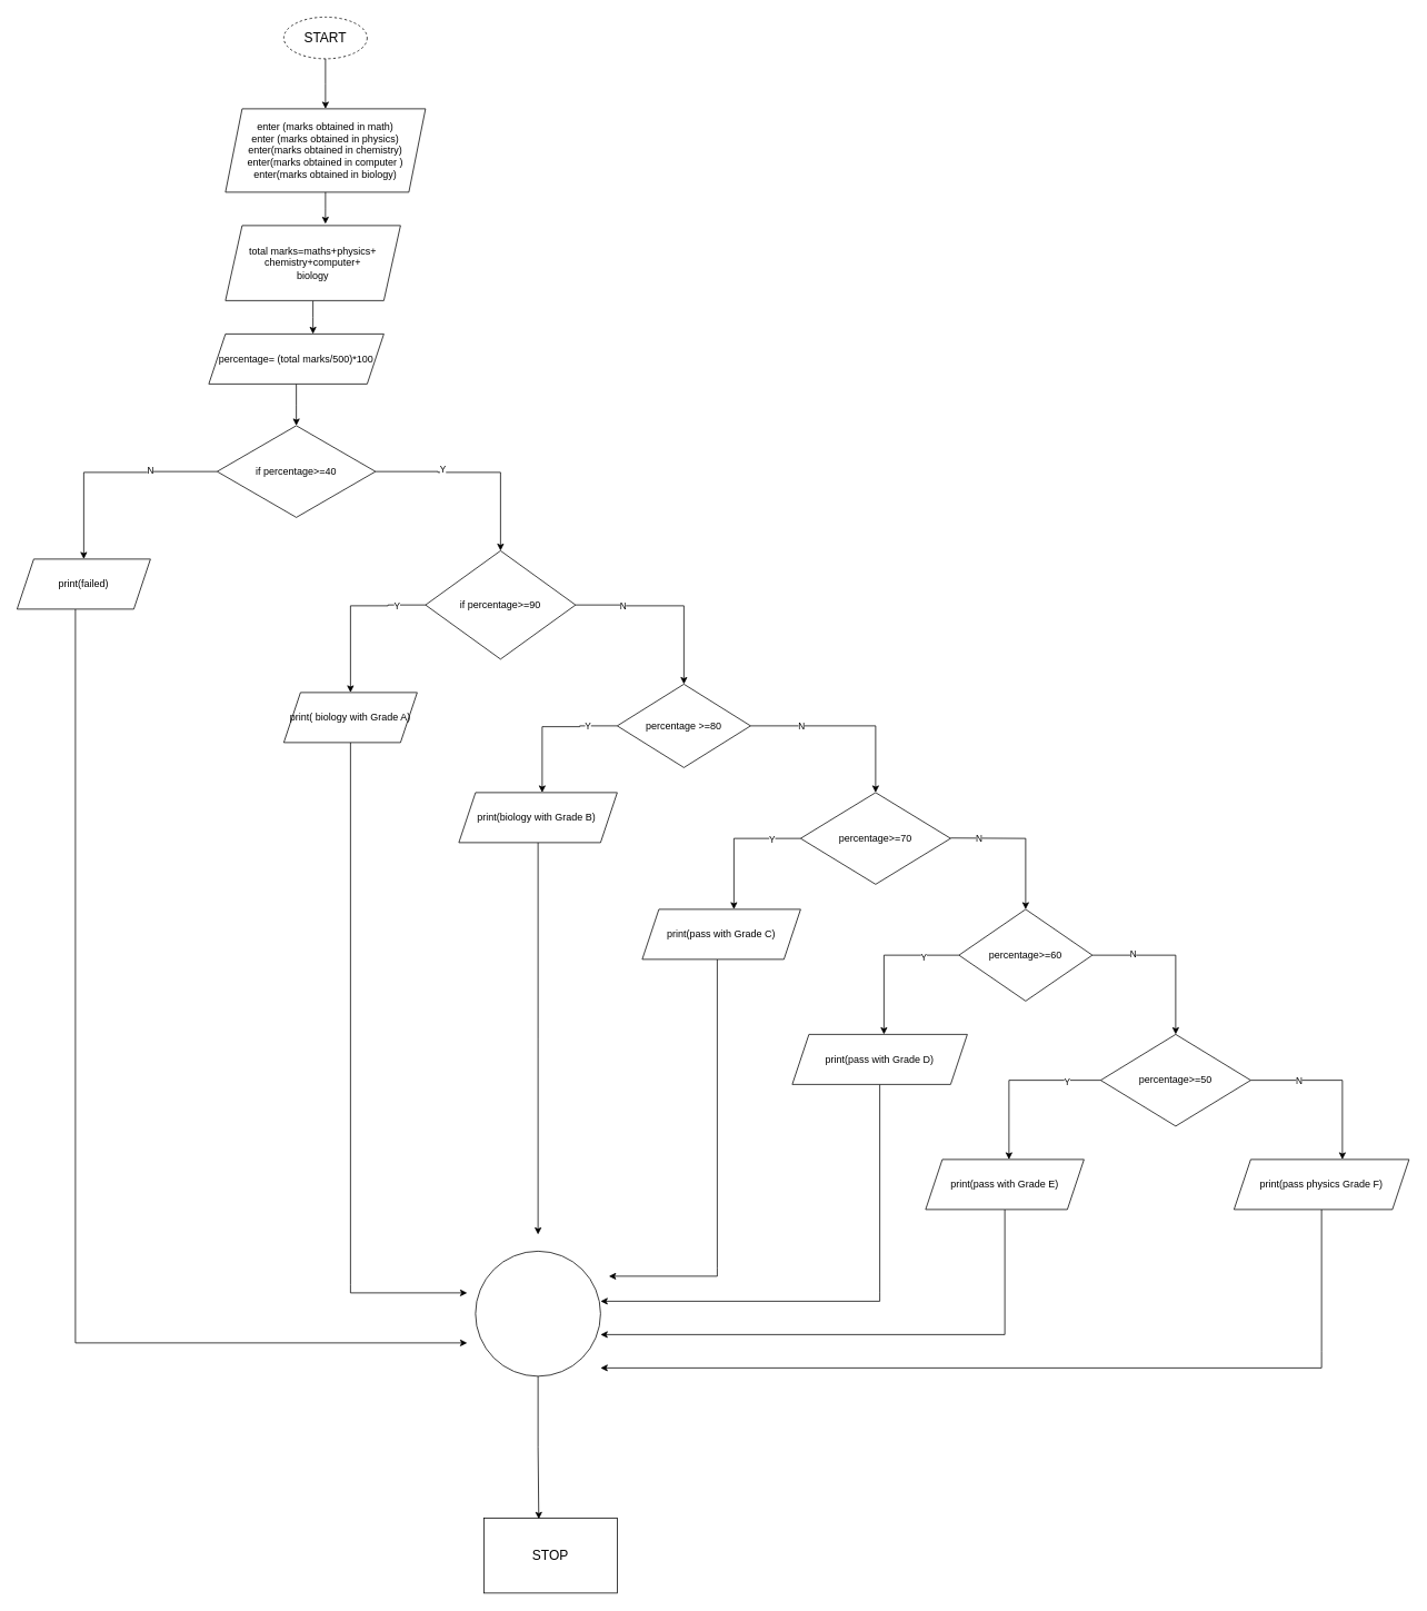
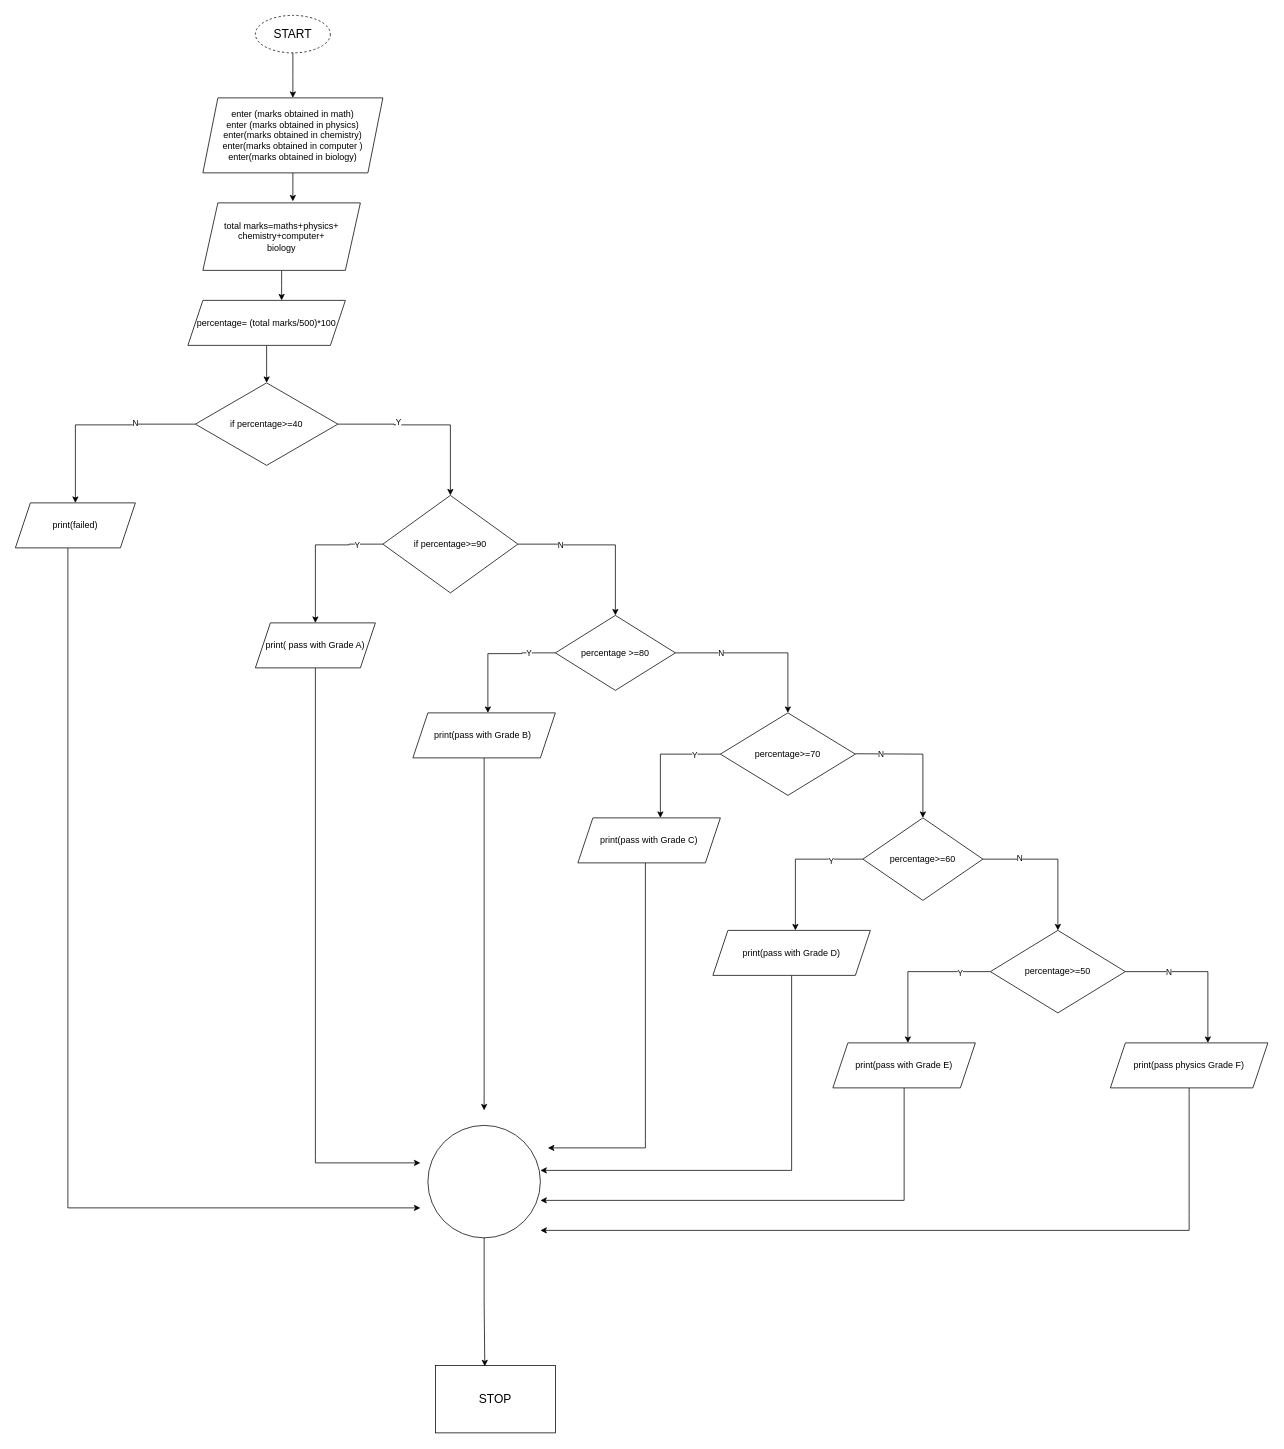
  <mxCell id="0" />
  <mxCell id="1" parent="0" />
  <mxCell id="2" style="edgeStyle=orthogonalEdgeStyle;rounded=0;orthogonalLoop=1;jettySize=auto;html=1;" edge="1" parent="1" source="3"><mxGeometry relative="1" as="geometry"><mxPoint x="390" y="130" as="targetPoint" /></mxGeometry></mxCell>
  <mxCell id="3" value="&lt;font size=&quot;3&quot;&gt;START&lt;/font&gt;" style="ellipse;whiteSpace=wrap;html=1;dashed=1;" vertex="1" parent="1"><mxGeometry x="340" y="20" width="100" height="50" as="geometry" /></mxCell>
  <mxCell id="4" value="enter (marks obtained in math)&lt;div&gt;enter (marks obtained in physics)&lt;/div&gt;&lt;div&gt;enter(marks obtained in chemistry)&lt;/div&gt;&lt;div&gt;enter(marks obtained in computer )&lt;/div&gt;&lt;div&gt;enter(marks obtained in biology)&lt;/div&gt;" style="shape=parallelogram;perimeter=parallelogramPerimeter;whiteSpace=wrap;html=1;fixedSize=1;" vertex="1" parent="1"><mxGeometry x="270" y="130" width="240" height="100" as="geometry" /></mxCell>
  <mxCell id="5" style="edgeStyle=orthogonalEdgeStyle;rounded=0;orthogonalLoop=1;jettySize=auto;html=1;" edge="1" parent="1" source="6"><mxGeometry relative="1" as="geometry"><mxPoint x="375" y="400" as="targetPoint" /></mxGeometry></mxCell>
  <mxCell id="6" value="total marks=maths+physics+&lt;div&gt;chemistry+computer+&lt;/div&gt;&lt;div&gt;biology&lt;/div&gt;" style="shape=parallelogram;perimeter=parallelogramPerimeter;whiteSpace=wrap;html=1;fixedSize=1;" vertex="1" parent="1"><mxGeometry x="270" y="270" width="210" height="90" as="geometry" /></mxCell>
  <mxCell id="7" style="edgeStyle=orthogonalEdgeStyle;rounded=0;orthogonalLoop=1;jettySize=auto;html=1;entryX=0.571;entryY=-0.022;entryDx=0;entryDy=0;entryPerimeter=0;" edge="1" parent="1" source="4" target="6"><mxGeometry relative="1" as="geometry" /></mxCell>
  <mxCell id="8" style="edgeStyle=orthogonalEdgeStyle;rounded=0;orthogonalLoop=1;jettySize=auto;html=1;" edge="1" parent="1" source="9"><mxGeometry relative="1" as="geometry"><mxPoint x="355" y="510" as="targetPoint" /></mxGeometry></mxCell>
  <mxCell id="9" value="percentage= (total marks/500)*100" style="shape=parallelogram;perimeter=parallelogramPerimeter;whiteSpace=wrap;html=1;fixedSize=1;" vertex="1" parent="1"><mxGeometry x="250" y="400" width="210" height="60" as="geometry" /></mxCell>
  <mxCell id="10" style="edgeStyle=orthogonalEdgeStyle;rounded=0;orthogonalLoop=1;jettySize=auto;html=1;" edge="1" parent="1" source="14"><mxGeometry relative="1" as="geometry"><mxPoint x="100" y="670" as="targetPoint" /><Array as="points"><mxPoint x="180" y="565" /><mxPoint x="180" y="566" /></Array></mxGeometry></mxCell>
  <mxCell id="11" value="N" style="edgeLabel;html=1;align=center;verticalAlign=middle;resizable=0;points=[];" connectable="0" vertex="1" parent="10"><mxGeometry x="-0.396" y="-2" relative="1" as="geometry"><mxPoint x="1" y="-2" as="offset" /></mxGeometry></mxCell>
  <mxCell id="12" style="edgeStyle=orthogonalEdgeStyle;rounded=0;orthogonalLoop=1;jettySize=auto;html=1;" edge="1" parent="1" source="14"><mxGeometry relative="1" as="geometry"><mxPoint x="600" y="660" as="targetPoint" /><Array as="points"><mxPoint x="525" y="565" /><mxPoint x="525" y="566" /></Array></mxGeometry></mxCell>
  <mxCell id="13" value="Y" style="edgeLabel;html=1;align=center;verticalAlign=middle;resizable=0;points=[];" connectable="0" vertex="1" parent="12"><mxGeometry x="-0.339" y="5" relative="1" as="geometry"><mxPoint as="offset" /></mxGeometry></mxCell>
  <mxCell id="14" value="if percentage&amp;gt;=40" style="rhombus;whiteSpace=wrap;html=1;" vertex="1" parent="1"><mxGeometry x="260" y="510" width="190" height="110" as="geometry" /></mxCell>
  <mxCell id="15" style="edgeStyle=orthogonalEdgeStyle;rounded=0;orthogonalLoop=1;jettySize=auto;html=1;" edge="1" parent="1" source="19"><mxGeometry relative="1" as="geometry"><mxPoint x="420" y="830" as="targetPoint" /><Array as="points"><mxPoint x="465" y="725" /><mxPoint x="465" y="726" /></Array></mxGeometry></mxCell>
  <mxCell id="16" value="Y" style="edgeLabel;html=1;align=center;verticalAlign=middle;resizable=0;points=[];" connectable="0" vertex="1" parent="15"><mxGeometry x="-0.641" relative="1" as="geometry"><mxPoint as="offset" /></mxGeometry></mxCell>
  <mxCell id="17" style="edgeStyle=orthogonalEdgeStyle;rounded=0;orthogonalLoop=1;jettySize=auto;html=1;" edge="1" parent="1" source="19"><mxGeometry relative="1" as="geometry"><mxPoint x="820" y="820" as="targetPoint" /><Array as="points"><mxPoint x="745" y="725" /><mxPoint x="745" y="726" /></Array></mxGeometry></mxCell>
  <mxCell id="18" value="N" style="edgeLabel;html=1;align=center;verticalAlign=middle;resizable=0;points=[];" connectable="0" vertex="1" parent="17"><mxGeometry x="-0.493" relative="1" as="geometry"><mxPoint as="offset" /></mxGeometry></mxCell>
  <mxCell id="19" value="if percentage&amp;gt;=90" style="rhombus;whiteSpace=wrap;html=1;" vertex="1" parent="1"><mxGeometry x="510" y="660" width="180" height="130" as="geometry" /></mxCell>
  <mxCell id="20" style="edgeStyle=orthogonalEdgeStyle;rounded=0;orthogonalLoop=1;jettySize=auto;html=1;" edge="1" parent="1" source="21"><mxGeometry relative="1" as="geometry"><mxPoint x="560" y="1550" as="targetPoint" /><Array as="points"><mxPoint x="420" y="1540" /><mxPoint x="420" y="1540" /></Array></mxGeometry></mxCell>
- <mxCell id="21" value="print( biology with Grade A)" style="shape=parallelogram;perimeter=parallelogramPerimeter;whiteSpace=wrap;html=1;fixedSize=1;" vertex="1" parent="1"><mxGeometry x="340" y="830" width="160" height="60" as="geometry" /></mxCell>
+ <mxCell id="21" value="print( pass with Grade A)" style="shape=parallelogram;perimeter=parallelogramPerimeter;whiteSpace=wrap;html=1;fixedSize=1;" vertex="1" parent="1"><mxGeometry x="340" y="830" width="160" height="60" as="geometry" /></mxCell>
  <mxCell id="22" style="edgeStyle=orthogonalEdgeStyle;rounded=0;orthogonalLoop=1;jettySize=auto;html=1;" edge="1" parent="1" source="23"><mxGeometry relative="1" as="geometry"><mxPoint x="560" y="1610" as="targetPoint" /><Array as="points"><mxPoint x="90" y="1610" /><mxPoint x="90" y="1610" /></Array></mxGeometry></mxCell>
  <mxCell id="23" value="print(failed)" style="shape=parallelogram;perimeter=parallelogramPerimeter;whiteSpace=wrap;html=1;fixedSize=1;" vertex="1" parent="1"><mxGeometry x="20" y="670" width="160" height="60" as="geometry" /></mxCell>
  <mxCell id="24" style="edgeStyle=orthogonalEdgeStyle;rounded=0;orthogonalLoop=1;jettySize=auto;html=1;" edge="1" parent="1" source="28"><mxGeometry relative="1" as="geometry"><mxPoint x="650" y="950" as="targetPoint" /><Array as="points"><mxPoint x="695" y="870" /><mxPoint x="695" y="871" /></Array></mxGeometry></mxCell>
  <mxCell id="25" value="Y" style="edgeLabel;html=1;align=center;verticalAlign=middle;resizable=0;points=[];" connectable="0" vertex="1" parent="24"><mxGeometry x="-0.577" relative="1" as="geometry"><mxPoint as="offset" /></mxGeometry></mxCell>
  <mxCell id="26" style="edgeStyle=orthogonalEdgeStyle;rounded=0;orthogonalLoop=1;jettySize=auto;html=1;" edge="1" parent="1" source="28"><mxGeometry relative="1" as="geometry"><mxPoint x="1050" y="950" as="targetPoint" /><Array as="points"><mxPoint x="1050" y="870" /><mxPoint x="1050" y="870" /></Array></mxGeometry></mxCell>
  <mxCell id="27" value="N" style="edgeLabel;html=1;align=center;verticalAlign=middle;resizable=0;points=[];" connectable="0" vertex="1" parent="26"><mxGeometry x="-0.478" y="1" relative="1" as="geometry"><mxPoint as="offset" /></mxGeometry></mxCell>
  <mxCell id="28" value="percentage &amp;gt;=80" style="rhombus;whiteSpace=wrap;html=1;" vertex="1" parent="1"><mxGeometry x="740" y="820" width="160" height="100" as="geometry" /></mxCell>
  <mxCell id="29" style="edgeStyle=orthogonalEdgeStyle;rounded=0;orthogonalLoop=1;jettySize=auto;html=1;" edge="1" parent="1" source="30"><mxGeometry relative="1" as="geometry"><mxPoint x="645" y="1480" as="targetPoint" /></mxGeometry></mxCell>
- <mxCell id="30" value="print(biology with Grade B)&amp;nbsp;" style="shape=parallelogram;perimeter=parallelogramPerimeter;whiteSpace=wrap;html=1;fixedSize=1;" vertex="1" parent="1"><mxGeometry x="550" y="950" width="190" height="60" as="geometry" /></mxCell>
+ <mxCell id="30" value="print(pass with Grade B)&amp;nbsp;" style="shape=parallelogram;perimeter=parallelogramPerimeter;whiteSpace=wrap;html=1;fixedSize=1;" vertex="1" parent="1"><mxGeometry x="550" y="950" width="190" height="60" as="geometry" /></mxCell>
  <mxCell id="31" value="percentage&amp;gt;=70" style="rhombus;whiteSpace=wrap;html=1;" vertex="1" parent="1"><mxGeometry x="960" y="950" width="180" height="110" as="geometry" /></mxCell>
  <mxCell id="32" value="" style="endArrow=classic;html=1;rounded=0;exitX=0;exitY=0.5;exitDx=0;exitDy=0;" edge="1" parent="1" source="31"><mxGeometry width="50" height="50" relative="1" as="geometry"><mxPoint x="860" y="1080" as="sourcePoint" /><mxPoint x="880" y="1090" as="targetPoint" /><Array as="points"><mxPoint x="880" y="1005" /></Array></mxGeometry></mxCell>
  <mxCell id="33" value="Y" style="edgeLabel;html=1;align=center;verticalAlign=middle;resizable=0;points=[];" connectable="0" vertex="1" parent="32"><mxGeometry x="-0.576" y="1" relative="1" as="geometry"><mxPoint as="offset" /></mxGeometry></mxCell>
  <mxCell id="34" style="edgeStyle=orthogonalEdgeStyle;rounded=0;orthogonalLoop=1;jettySize=auto;html=1;" edge="1" parent="1" source="35"><mxGeometry relative="1" as="geometry"><mxPoint x="730" y="1530" as="targetPoint" /><Array as="points"><mxPoint x="860" y="1520" /><mxPoint x="860" y="1520" /></Array></mxGeometry></mxCell>
  <mxCell id="35" value="print(pass with Grade C)" style="shape=parallelogram;perimeter=parallelogramPerimeter;whiteSpace=wrap;html=1;fixedSize=1;" vertex="1" parent="1"><mxGeometry x="770" y="1090" width="190" height="60" as="geometry" /></mxCell>
  <mxCell id="36" value="" style="edgeStyle=none;orthogonalLoop=1;jettySize=auto;html=1;rounded=0;" edge="1" parent="1"><mxGeometry width="100" relative="1" as="geometry"><mxPoint x="1140" y="1004.5" as="sourcePoint" /><mxPoint x="1230" y="1090" as="targetPoint" /><Array as="points"><mxPoint x="1230" y="1005" /></Array></mxGeometry></mxCell>
  <mxCell id="37" value="N" style="edgeLabel;html=1;align=center;verticalAlign=middle;resizable=0;points=[];" connectable="0" vertex="1" parent="36"><mxGeometry x="-0.611" relative="1" as="geometry"><mxPoint as="offset" /></mxGeometry></mxCell>
  <mxCell id="38" value="percentage&amp;gt;=60" style="rhombus;whiteSpace=wrap;html=1;" vertex="1" parent="1"><mxGeometry x="1150" y="1090" width="160" height="110" as="geometry" /></mxCell>
  <mxCell id="39" value="" style="endArrow=classic;html=1;rounded=0;exitX=0;exitY=0.5;exitDx=0;exitDy=0;" edge="1" parent="1" source="38"><mxGeometry width="50" height="50" relative="1" as="geometry"><mxPoint x="1060" y="1170" as="sourcePoint" /><mxPoint x="1060" y="1240" as="targetPoint" /><Array as="points"><mxPoint x="1060" y="1145" /></Array></mxGeometry></mxCell>
  <mxCell id="40" value="Y" style="edgeLabel;html=1;align=center;verticalAlign=middle;resizable=0;points=[];" connectable="0" vertex="1" parent="39"><mxGeometry x="-0.535" y="2" relative="1" as="geometry"><mxPoint as="offset" /></mxGeometry></mxCell>
  <mxCell id="41" style="edgeStyle=orthogonalEdgeStyle;rounded=0;orthogonalLoop=1;jettySize=auto;html=1;" edge="1" parent="1" source="42"><mxGeometry relative="1" as="geometry"><mxPoint x="720" y="1560" as="targetPoint" /><Array as="points"><mxPoint x="1055" y="1550" /><mxPoint x="1055" y="1550" /></Array></mxGeometry></mxCell>
  <mxCell id="42" value="print(pass with Grade D)" style="shape=parallelogram;perimeter=parallelogramPerimeter;whiteSpace=wrap;html=1;fixedSize=1;" vertex="1" parent="1"><mxGeometry x="950" y="1240" width="210" height="60" as="geometry" /></mxCell>
  <mxCell id="43" value="" style="endArrow=classic;html=1;rounded=0;" edge="1" parent="1"><mxGeometry width="50" height="50" relative="1" as="geometry"><mxPoint x="1310" y="1145" as="sourcePoint" /><mxPoint x="1410" y="1240" as="targetPoint" /><Array as="points"><mxPoint x="1410" y="1145" /></Array></mxGeometry></mxCell>
  <mxCell id="44" value="N" style="edgeLabel;html=1;align=center;verticalAlign=middle;resizable=0;points=[];" connectable="0" vertex="1" parent="43"><mxGeometry x="-0.508" y="2" relative="1" as="geometry"><mxPoint as="offset" /></mxGeometry></mxCell>
  <mxCell id="45" value="percentage&amp;gt;=50" style="rhombus;whiteSpace=wrap;html=1;" vertex="1" parent="1"><mxGeometry x="1320" y="1240" width="180" height="110" as="geometry" /></mxCell>
  <mxCell id="46" value="" style="endArrow=classic;html=1;rounded=0;exitX=0;exitY=0.5;exitDx=0;exitDy=0;" edge="1" parent="1" source="45"><mxGeometry width="50" height="50" relative="1" as="geometry"><mxPoint x="1240" y="1280" as="sourcePoint" /><mxPoint x="1210" y="1390" as="targetPoint" /><Array as="points"><mxPoint x="1210" y="1295" /></Array></mxGeometry></mxCell>
  <mxCell id="47" value="Y" style="edgeLabel;html=1;align=center;verticalAlign=middle;resizable=0;points=[];" connectable="0" vertex="1" parent="46"><mxGeometry x="-0.6" y="1" relative="1" as="geometry"><mxPoint as="offset" /></mxGeometry></mxCell>
  <mxCell id="48" style="edgeStyle=orthogonalEdgeStyle;rounded=0;orthogonalLoop=1;jettySize=auto;html=1;" edge="1" parent="1" source="49"><mxGeometry relative="1" as="geometry"><mxPoint x="720" y="1600" as="targetPoint" /><Array as="points"><mxPoint x="1205" y="1600" /><mxPoint x="1205" y="1600" /></Array></mxGeometry></mxCell>
  <mxCell id="49" value="print(pass with Grade E)" style="shape=parallelogram;perimeter=parallelogramPerimeter;whiteSpace=wrap;html=1;fixedSize=1;" vertex="1" parent="1"><mxGeometry x="1110" y="1390" width="190" height="60" as="geometry" /></mxCell>
  <mxCell id="50" value="" style="endArrow=classic;html=1;rounded=0;" edge="1" parent="1"><mxGeometry width="50" height="50" relative="1" as="geometry"><mxPoint x="1500" y="1295" as="sourcePoint" /><mxPoint x="1610" y="1390" as="targetPoint" /><Array as="points"><mxPoint x="1610" y="1295" /></Array></mxGeometry></mxCell>
  <mxCell id="51" value="N" style="edgeLabel;html=1;align=center;verticalAlign=middle;resizable=0;points=[];" connectable="0" vertex="1" parent="50"><mxGeometry x="-0.444" relative="1" as="geometry"><mxPoint as="offset" /></mxGeometry></mxCell>
  <mxCell id="52" style="edgeStyle=orthogonalEdgeStyle;rounded=0;orthogonalLoop=1;jettySize=auto;html=1;" edge="1" parent="1" source="53"><mxGeometry relative="1" as="geometry"><mxPoint x="720" y="1640" as="targetPoint" /><Array as="points"><mxPoint x="1585" y="1620" /><mxPoint x="1585" y="1620" /></Array></mxGeometry></mxCell>
  <mxCell id="53" value="print(pass physics Grade F)" style="shape=parallelogram;perimeter=parallelogramPerimeter;whiteSpace=wrap;html=1;fixedSize=1;" vertex="1" parent="1"><mxGeometry x="1480" y="1390" width="210" height="60" as="geometry" /></mxCell>
  <mxCell id="54" value="" style="ellipse;whiteSpace=wrap;html=1;aspect=fixed;" vertex="1" parent="1"><mxGeometry x="570" y="1500" width="150" height="150" as="geometry" /></mxCell>
  <mxCell id="55" value="&lt;font size=&quot;3&quot;&gt;STOP&lt;/font&gt;" style="whiteSpace=wrap;html=1;rounded=0;" vertex="1" parent="1"><mxGeometry x="580" y="1820" width="160" height="90" as="geometry" /></mxCell>
  <mxCell id="56" style="edgeStyle=orthogonalEdgeStyle;rounded=0;orthogonalLoop=1;jettySize=auto;html=1;entryX=0.412;entryY=0.013;entryDx=0;entryDy=0;entryPerimeter=0;" edge="1" parent="1" source="54" target="55"><mxGeometry relative="1" as="geometry" /></mxCell>
